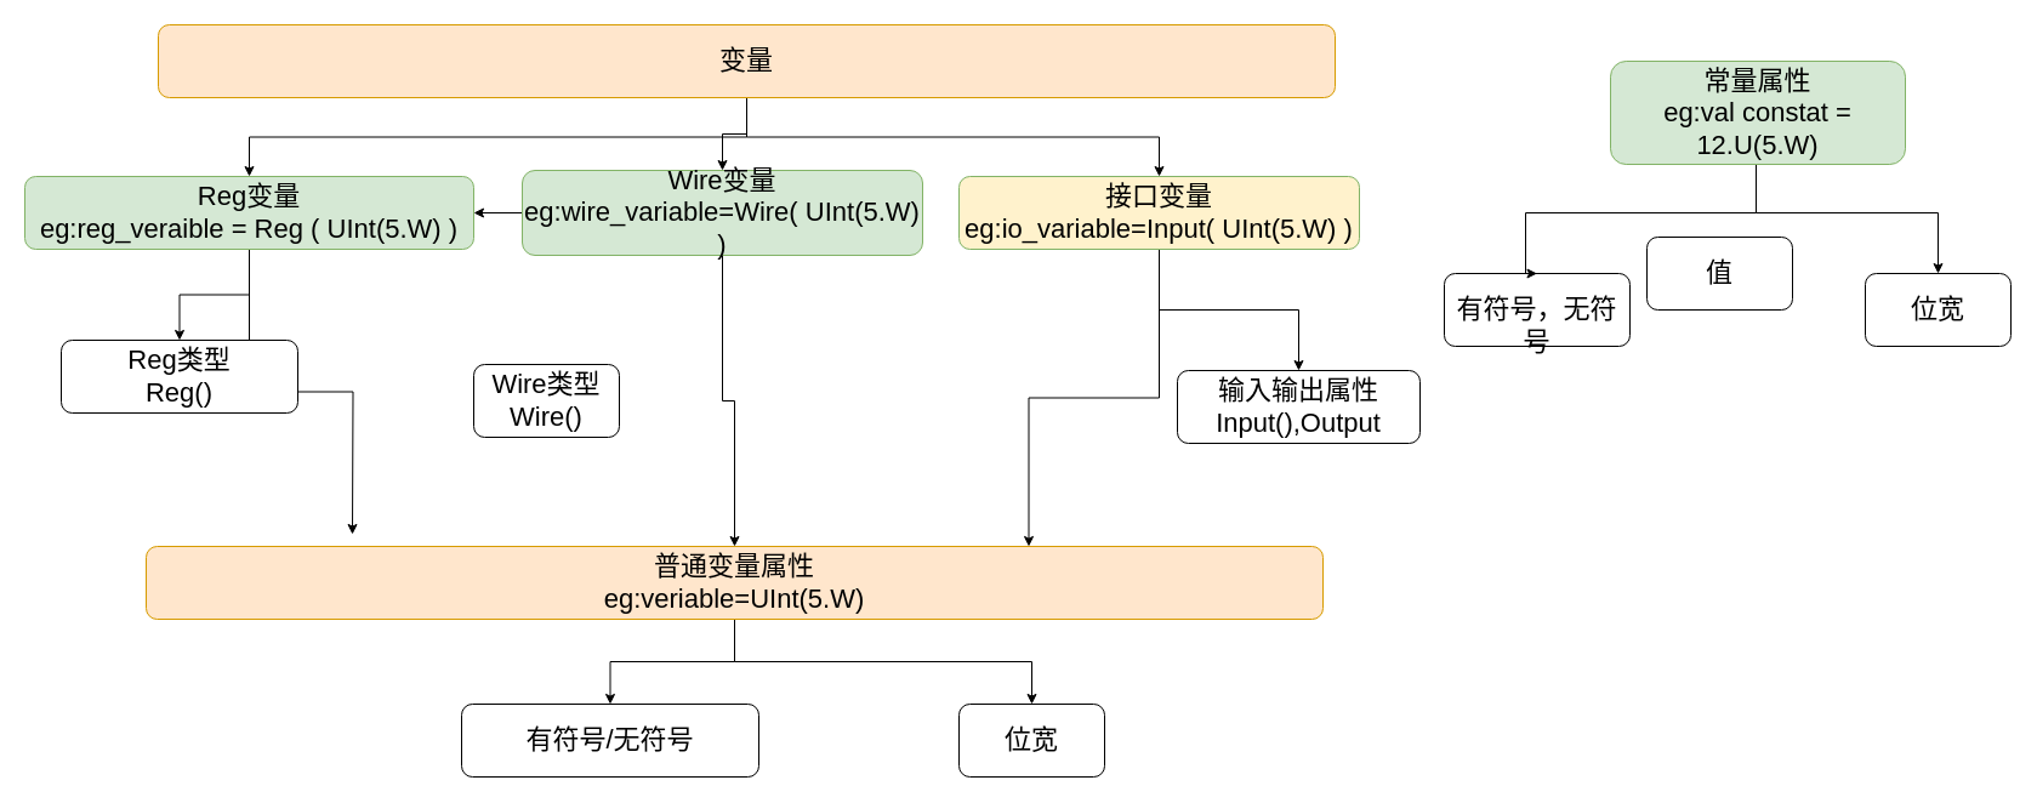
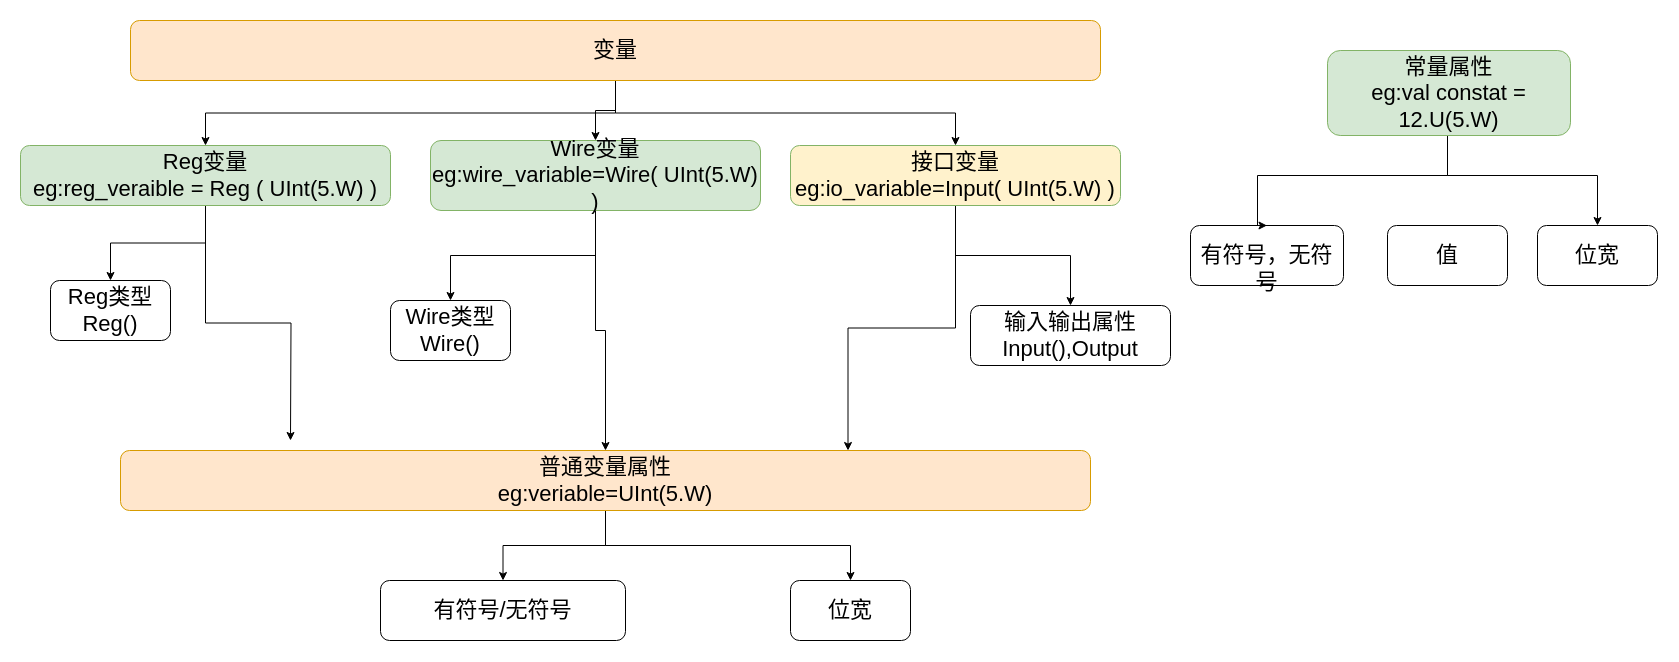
  <mxCell id="0" />
  <mxCell id="1" parent="0" />
  <mxCell id="2" value="位宽" style="rounded=1;whiteSpace=wrap;html=1;fontSize=22;" parent="1" vertex="1"><mxGeometry x="1537" y="225" width="120" height="60" as="geometry" /></mxCell>
  <mxCell id="3" value="&lt;div style=&quot;font-size: 22px;&quot;&gt;&lt;br style=&quot;font-size: 22px;&quot;&gt;&lt;/div&gt;&lt;div style=&quot;font-size: 22px;&quot;&gt;有符号，无符号&lt;/div&gt;" style="rounded=1;whiteSpace=wrap;html=1;fontSize=22;" parent="1" vertex="1"><mxGeometry x="1190" y="225" width="153" height="60" as="geometry" /></mxCell>
  <mxCell id="4" style="edgeStyle=orthogonalEdgeStyle;rounded=0;orthogonalLoop=1;jettySize=auto;html=1;exitX=0.5;exitY=1;exitDx=0;exitDy=0;fontSize=22;" parent="1" source="6" target="2" edge="1"><mxGeometry relative="1" as="geometry"><Array as="points"><mxPoint x="1447" y="175" /><mxPoint x="1597" y="175" /></Array></mxGeometry></mxCell>
  <mxCell id="5" style="edgeStyle=orthogonalEdgeStyle;rounded=0;orthogonalLoop=1;jettySize=auto;html=1;entryX=0.5;entryY=0;entryDx=0;entryDy=0;exitX=0.5;exitY=1;exitDx=0;exitDy=0;fontSize=22;" parent="1" source="6" target="3" edge="1"><mxGeometry relative="1" as="geometry"><Array as="points"><mxPoint x="1447" y="175" /><mxPoint x="1257" y="175" /><mxPoint x="1257" y="225" /></Array></mxGeometry></mxCell>
  <mxCell id="6" value="常量属性&lt;br style=&quot;font-size: 22px;&quot;&gt;eg:val constat = 12.U(5.W)" style="rounded=1;whiteSpace=wrap;html=1;fillColor=#d5e8d4;strokeColor=#82b366;fontSize=22;" parent="1" vertex="1"><mxGeometry x="1327" y="50" width="243" height="85" as="geometry" /></mxCell>
  <mxCell id="7" value="有符号/无符号" style="rounded=1;whiteSpace=wrap;html=1;fontSize=22;" parent="1" vertex="1"><mxGeometry x="380" y="580" width="245" height="60" as="geometry" /></mxCell>
  <mxCell id="8" value="位宽" style="rounded=1;whiteSpace=wrap;html=1;fontSize=22;" parent="1" vertex="1"><mxGeometry x="790" y="580" width="120" height="60" as="geometry" /></mxCell>
  <mxCell id="9" style="edgeStyle=orthogonalEdgeStyle;rounded=0;orthogonalLoop=1;jettySize=auto;html=1;fontSize=22;" parent="1" source="11" target="7" edge="1"><mxGeometry relative="1" as="geometry" /></mxCell>
  <mxCell id="10" style="edgeStyle=orthogonalEdgeStyle;rounded=0;orthogonalLoop=1;jettySize=auto;html=1;fontSize=22;" parent="1" source="11" target="8" edge="1"><mxGeometry relative="1" as="geometry" /></mxCell>
  <mxCell id="11" value="普通变量属性&lt;br style=&quot;font-size: 22px;&quot;&gt;eg:veriable=UInt(5.W)" style="rounded=1;whiteSpace=wrap;html=1;fillColor=#ffe6cc;strokeColor=#d79b00;fontSize=22;" parent="1" vertex="1"><mxGeometry x="120" y="450" width="970" height="60" as="geometry" /></mxCell>
- <mxCell id="12" value="值" style="rounded=1;whiteSpace=wrap;html=1;fontSize=22;" parent="1" vertex="1"><mxGeometry x="1357" y="195" width="120" height="60" as="geometry" /></mxCell>
+ <mxCell id="12" value="值" style="rounded=1;whiteSpace=wrap;html=1;fontSize=22;" parent="1" vertex="1"><mxGeometry x="1387" y="225" width="120" height="60" as="geometry" /></mxCell>
  <mxCell id="13" value="输入输出属性&lt;br style=&quot;font-size: 22px;&quot;&gt;Input(),Output" style="rounded=1;whiteSpace=wrap;html=1;fontSize=22;" parent="1" vertex="1"><mxGeometry x="970" y="305" width="200" height="60" as="geometry" /></mxCell>
  <mxCell id="14" style="edgeStyle=orthogonalEdgeStyle;rounded=0;orthogonalLoop=1;jettySize=auto;html=1;entryX=0.75;entryY=0;entryDx=0;entryDy=0;fontSize=22;" parent="1" source="16" target="11" edge="1"><mxGeometry relative="1" as="geometry" /></mxCell>
  <mxCell id="15" style="edgeStyle=orthogonalEdgeStyle;rounded=0;orthogonalLoop=1;jettySize=auto;html=1;fontSize=22;" parent="1" source="16" target="13" edge="1"><mxGeometry relative="1" as="geometry" /></mxCell>
  <mxCell id="16" value="接口变量&lt;br style=&quot;font-size: 22px;&quot;&gt;eg:io_variable=Input( UInt(5.W)&amp;nbsp;)" style="rounded=1;whiteSpace=wrap;html=1;fillColor=#fff2cc;strokeColor=#82b366;fontSize=22;" parent="1" vertex="1"><mxGeometry x="790" y="145" width="330" height="60" as="geometry" /></mxCell>
  <mxCell id="17" value="Wire类型&lt;div style=&quot;font-size: 22px;&quot;&gt;Wire()&lt;/div&gt;" style="rounded=1;whiteSpace=wrap;html=1;fontSize=22;" parent="1" vertex="1"><mxGeometry x="390" y="300" width="120" height="60" as="geometry" /></mxCell>
- <mxCell id="18" style="edgeStyle=orthogonalEdgeStyle;rounded=0;orthogonalLoop=1;jettySize=auto;html=1;fontSize=22;" parent="1" source="20" target="23" edge="1"><mxGeometry relative="1" as="geometry" /></mxCell>
+ <mxCell id="18" style="edgeStyle=orthogonalEdgeStyle;rounded=0;orthogonalLoop=1;jettySize=auto;html=1;entryX=0.5;entryY=0;entryDx=0;entryDy=0;fontSize=22;" parent="1" source="20" target="17" edge="1"><mxGeometry relative="1" as="geometry" /></mxCell>
  <mxCell id="19" style="edgeStyle=orthogonalEdgeStyle;rounded=0;orthogonalLoop=1;jettySize=auto;html=1;fontSize=22;" parent="1" source="20" target="11" edge="1"><mxGeometry relative="1" as="geometry" /></mxCell>
  <mxCell id="20" value="Wire变量&lt;br style=&quot;font-size: 22px;&quot;&gt;eg:wire_variable=Wire( UInt(5.W) )" style="rounded=1;whiteSpace=wrap;html=1;fillColor=#d5e8d4;strokeColor=#82b366;fontSize=22;" parent="1" vertex="1"><mxGeometry x="430" y="140" width="330" height="70" as="geometry" /></mxCell>
  <mxCell id="21" style="edgeStyle=orthogonalEdgeStyle;rounded=0;orthogonalLoop=1;jettySize=auto;html=1;fontSize=22;" parent="1" source="23" target="24" edge="1"><mxGeometry relative="1" as="geometry" /></mxCell>
  <mxCell id="22" style="edgeStyle=orthogonalEdgeStyle;rounded=0;orthogonalLoop=1;jettySize=auto;html=1;fontSize=22;" parent="1" source="23" edge="1"><mxGeometry relative="1" as="geometry"><mxPoint x="290" y="440" as="targetPoint" /></mxGeometry></mxCell>
  <mxCell id="23" value="Reg变量&lt;br style=&quot;font-size: 22px;&quot;&gt;eg:reg_veraible = Reg ( UInt(5.W)&amp;nbsp;)" style="rounded=1;whiteSpace=wrap;html=1;fillColor=#d5e8d4;strokeColor=#82b366;fontSize=22;" parent="1" vertex="1"><mxGeometry x="20" y="145" width="370" height="60" as="geometry" /></mxCell>
- <mxCell id="24" value="Reg类型&lt;div style=&quot;font-size: 22px;&quot;&gt;Reg()&lt;/div&gt;" style="rounded=1;whiteSpace=wrap;html=1;fontSize=22;" parent="1" vertex="1"><mxGeometry x="50" y="280" width="195" height="60" as="geometry" /></mxCell>
+ <mxCell id="24" value="Reg类型&lt;div style=&quot;font-size: 22px;&quot;&gt;Reg()&lt;/div&gt;" style="rounded=1;whiteSpace=wrap;html=1;fontSize=22;" parent="1" vertex="1"><mxGeometry x="50" y="280" width="120" height="60" as="geometry" /></mxCell>
  <mxCell id="25" style="edgeStyle=orthogonalEdgeStyle;rounded=0;orthogonalLoop=1;jettySize=auto;html=1;fontSize=22;" parent="1" source="28" target="23" edge="1"><mxGeometry relative="1" as="geometry" /></mxCell>
  <mxCell id="26" style="edgeStyle=orthogonalEdgeStyle;rounded=0;orthogonalLoop=1;jettySize=auto;html=1;fontSize=22;" parent="1" source="28" target="20" edge="1"><mxGeometry relative="1" as="geometry" /></mxCell>
  <mxCell id="27" style="edgeStyle=orthogonalEdgeStyle;rounded=0;orthogonalLoop=1;jettySize=auto;html=1;fontSize=22;" parent="1" source="28" target="16" edge="1"><mxGeometry relative="1" as="geometry" /></mxCell>
  <mxCell id="28" value="变量" style="rounded=1;whiteSpace=wrap;html=1;fillColor=#ffe6cc;strokeColor=#d79b00;fontSize=22;" parent="1" vertex="1"><mxGeometry x="130" y="20" width="970" height="60" as="geometry" /></mxCell>
